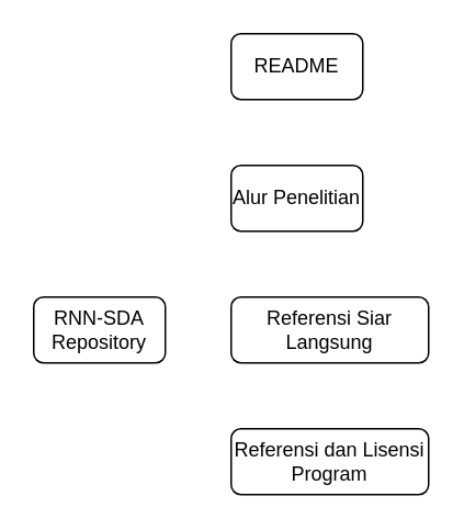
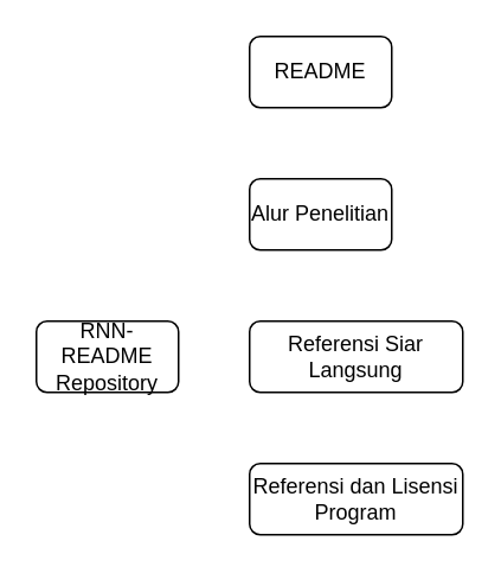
  <mxCell id="0" />
  <mxCell id="1" parent="0" />
- <mxCell id="2" value="RNN-SDA&lt;br&gt;Repository" style="rounded=1;whiteSpace=wrap;html=1;" vertex="1" parent="1"><mxGeometry x="20" y="180" width="80" height="40" as="geometry" /></mxCell>
+ <mxCell id="2" value="RNN-README&lt;br&gt;Repository" style="rounded=1;whiteSpace=wrap;html=1;" vertex="1" parent="1"><mxGeometry x="20" y="180" width="80" height="40" as="geometry" /></mxCell>
  <mxCell id="3" value="README" style="rounded=1;whiteSpace=wrap;html=1;" vertex="1" parent="1"><mxGeometry x="140" y="20" width="80" height="40" as="geometry" /></mxCell>
  <mxCell id="4" value="Alur Penelitian" style="rounded=1;whiteSpace=wrap;html=1;" vertex="1" parent="1"><mxGeometry x="140" y="100" width="80" height="40" as="geometry" /></mxCell>
  <mxCell id="5" value="Referensi Siar Langsung" style="rounded=1;whiteSpace=wrap;html=1;" vertex="1" parent="1"><mxGeometry x="140" y="180" width="120" height="40" as="geometry" /></mxCell>
  <mxCell id="6" value="Referensi dan Lisensi Program" style="rounded=1;whiteSpace=wrap;html=1;" vertex="1" parent="1"><mxGeometry x="140" y="260" width="120" height="40" as="geometry" /></mxCell>
